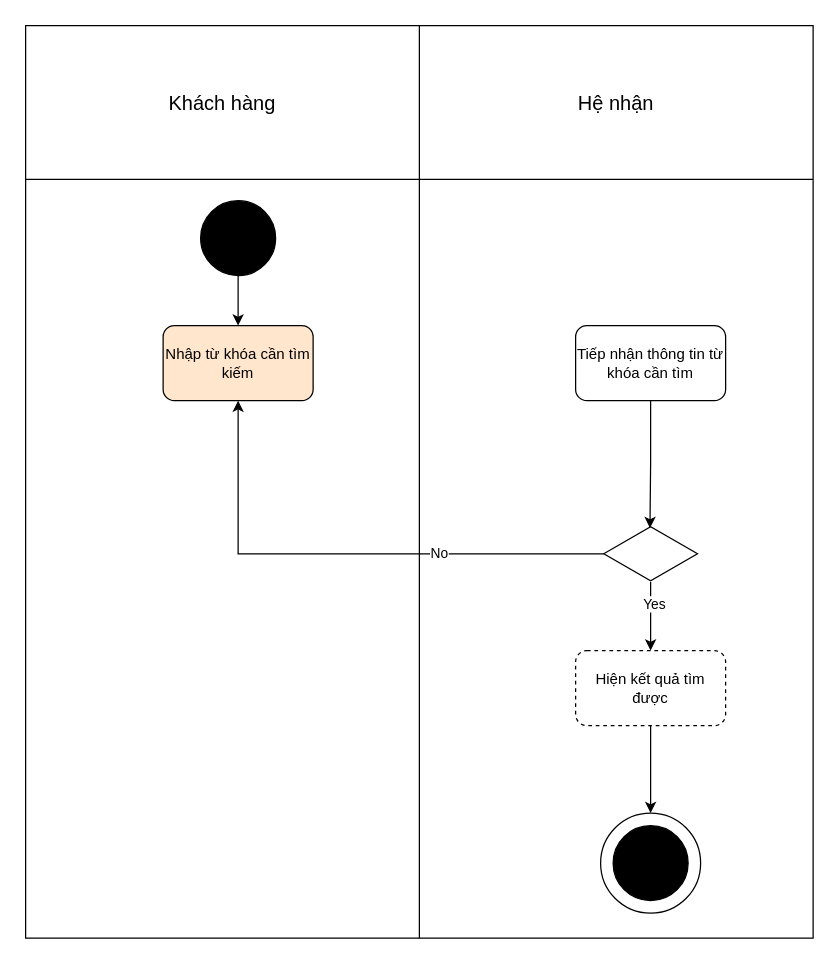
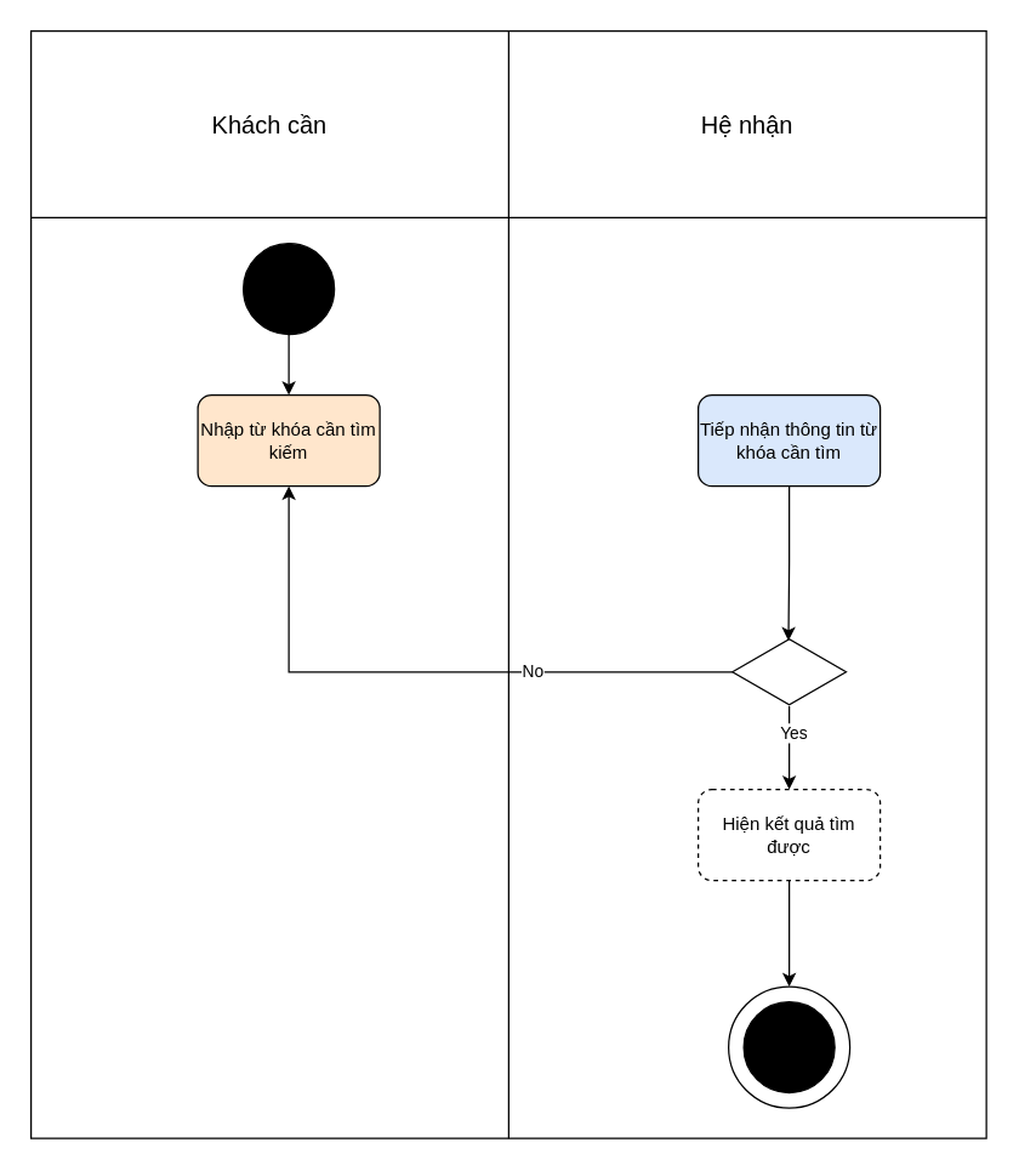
  <mxCell id="0" />
  <mxCell id="1" parent="0" />
  <mxCell id="2" value="" style="rounded=0;whiteSpace=wrap;html=1;" vertex="1" parent="1"><mxGeometry x="30" y="130" height="10" as="geometry" /></mxCell>
  <mxCell id="3" value="" style="shape=table;startSize=0;container=1;collapsible=0;childLayout=tableLayout;fontSize=16;" vertex="1" parent="1"><mxGeometry x="20" y="20" width="630" height="730" as="geometry" /></mxCell>
  <mxCell id="4" style="shape=tableRow;horizontal=0;startSize=0;swimlaneHead=0;swimlaneBody=0;strokeColor=inherit;top=0;left=0;bottom=0;right=0;collapsible=0;dropTarget=0;fillColor=none;points=[[0,0.5],[1,0.5]];portConstraint=eastwest;fontSize=16;" vertex="1" parent="3"><mxGeometry width="630" height="123" as="geometry" /></mxCell>
- <mxCell id="5" value="Khách hàng" style="shape=partialRectangle;html=1;whiteSpace=wrap;connectable=0;strokeColor=inherit;overflow=hidden;fillColor=none;top=0;left=0;bottom=0;right=0;pointerEvents=1;fontSize=16;" vertex="1" parent="4"><mxGeometry width="315" height="123" as="geometry"><mxRectangle width="315" height="123" as="alternateBounds" /></mxGeometry></mxCell>
+ <mxCell id="5" value="Khách cần" style="shape=partialRectangle;html=1;whiteSpace=wrap;connectable=0;strokeColor=inherit;overflow=hidden;fillColor=none;top=0;left=0;bottom=0;right=0;pointerEvents=1;fontSize=16;" vertex="1" parent="4"><mxGeometry width="315" height="123" as="geometry"><mxRectangle width="315" height="123" as="alternateBounds" /></mxGeometry></mxCell>
  <mxCell id="6" value="Hệ nhận" style="shape=partialRectangle;html=1;whiteSpace=wrap;connectable=0;strokeColor=inherit;overflow=hidden;fillColor=none;top=0;left=0;bottom=0;right=0;pointerEvents=1;fontSize=16;" vertex="1" parent="4"><mxGeometry x="315" width="315" height="123" as="geometry"><mxRectangle width="315" height="123" as="alternateBounds" /></mxGeometry></mxCell>
  <mxCell id="7" value="" style="shape=tableRow;horizontal=0;startSize=0;swimlaneHead=0;swimlaneBody=0;strokeColor=inherit;top=0;left=0;bottom=0;right=0;collapsible=0;dropTarget=0;fillColor=none;points=[[0,0.5],[1,0.5]];portConstraint=eastwest;fontSize=16;" vertex="1" parent="3"><mxGeometry y="123" width="630" height="607" as="geometry" /></mxCell>
  <mxCell id="8" style="shape=partialRectangle;html=1;whiteSpace=wrap;connectable=0;strokeColor=inherit;overflow=hidden;fillColor=none;top=0;left=0;bottom=0;right=0;pointerEvents=1;fontSize=16;" vertex="1" parent="7"><mxGeometry width="315" height="607" as="geometry"><mxRectangle width="315" height="607" as="alternateBounds" /></mxGeometry></mxCell>
  <mxCell id="9" value="" style="shape=partialRectangle;html=1;whiteSpace=wrap;connectable=0;strokeColor=inherit;overflow=hidden;fillColor=none;top=0;left=0;bottom=0;right=0;pointerEvents=1;fontSize=16;" vertex="1" parent="7"><mxGeometry x="315" width="315" height="607" as="geometry"><mxRectangle width="315" height="607" as="alternateBounds" /></mxGeometry></mxCell>
  <mxCell id="10" value="" style="edgeStyle=orthogonalEdgeStyle;rounded=0;orthogonalLoop=1;jettySize=auto;html=1;" edge="1" parent="1" source="11" target="12"><mxGeometry relative="1" as="geometry" /></mxCell>
  <mxCell id="11" value="" style="ellipse;fillColor=strokeColor;html=1;" vertex="1" parent="1"><mxGeometry x="160" y="160" width="60" height="60" as="geometry" /></mxCell>
  <mxCell id="12" value="Nhập từ khóa cần tìm kiếm" style="rounded=1;whiteSpace=wrap;html=1;fillColor=#ffe6cc;" vertex="1" parent="1"><mxGeometry x="130" y="260" width="120" height="60" as="geometry" /></mxCell>
- <mxCell id="13" value="Tiếp nhận thông tin từ khóa cần tìm" style="rounded=1;whiteSpace=wrap;html=1;" vertex="1" parent="1"><mxGeometry x="460" y="260" width="120" height="60" as="geometry" /></mxCell>
+ <mxCell id="13" value="Tiếp nhận thông tin từ khóa cần tìm" style="rounded=1;whiteSpace=wrap;html=1;fillColor=#dae8fc;" vertex="1" parent="1"><mxGeometry x="460" y="260" width="120" height="60" as="geometry" /></mxCell>
  <mxCell id="14" value="" style="edgeStyle=orthogonalEdgeStyle;rounded=0;orthogonalLoop=1;jettySize=auto;html=1;" edge="1" parent="1" source="18" target="21"><mxGeometry relative="1" as="geometry" /></mxCell>
  <mxCell id="15" value="Yes" style="edgeLabel;html=1;align=center;verticalAlign=middle;resizable=0;points=[];" vertex="1" connectable="0" parent="14"><mxGeometry x="-0.382" y="2" relative="1" as="geometry"><mxPoint as="offset" /></mxGeometry></mxCell>
  <mxCell id="16" style="edgeStyle=orthogonalEdgeStyle;rounded=0;orthogonalLoop=1;jettySize=auto;html=1;entryX=0.5;entryY=1;entryDx=0;entryDy=0;" edge="1" parent="1" source="18" target="12"><mxGeometry relative="1" as="geometry" /></mxCell>
  <mxCell id="17" value="No" style="edgeLabel;html=1;align=center;verticalAlign=middle;resizable=0;points=[];" vertex="1" connectable="0" parent="16"><mxGeometry x="-0.361" y="-1" relative="1" as="geometry"><mxPoint x="1" as="offset" /></mxGeometry></mxCell>
  <mxCell id="18" value="" style="html=1;whiteSpace=wrap;aspect=fixed;shape=isoRectangle;" vertex="1" parent="1"><mxGeometry x="482.5" y="420" width="75" height="45" as="geometry" /></mxCell>
  <mxCell id="19" style="edgeStyle=orthogonalEdgeStyle;rounded=0;orthogonalLoop=1;jettySize=auto;html=1;entryX=0.493;entryY=0.044;entryDx=0;entryDy=0;entryPerimeter=0;fontFamily=Times New Roman;align=center;" edge="1" parent="1" source="13" target="18"><mxGeometry relative="1" as="geometry" /></mxCell>
  <mxCell id="20" value="" style="edgeStyle=orthogonalEdgeStyle;rounded=0;orthogonalLoop=1;jettySize=auto;html=1;" edge="1" parent="1" source="21" target="22"><mxGeometry relative="1" as="geometry" /></mxCell>
  <mxCell id="21" value="Hiện kết quả tìm được" style="rounded=1;whiteSpace=wrap;html=1;dashed=1;" vertex="1" parent="1"><mxGeometry x="460" y="520" width="120" height="60" as="geometry" /></mxCell>
  <mxCell id="22" value="" style="ellipse;whiteSpace=wrap;html=1;rounded=1;" vertex="1" parent="1"><mxGeometry x="480" y="650" width="80" height="80" as="geometry" /></mxCell>
  <mxCell id="23" value="" style="ellipse;fillColor=strokeColor;html=1;" vertex="1" parent="1"><mxGeometry x="490" y="660" width="60" height="60" as="geometry" /></mxCell>
